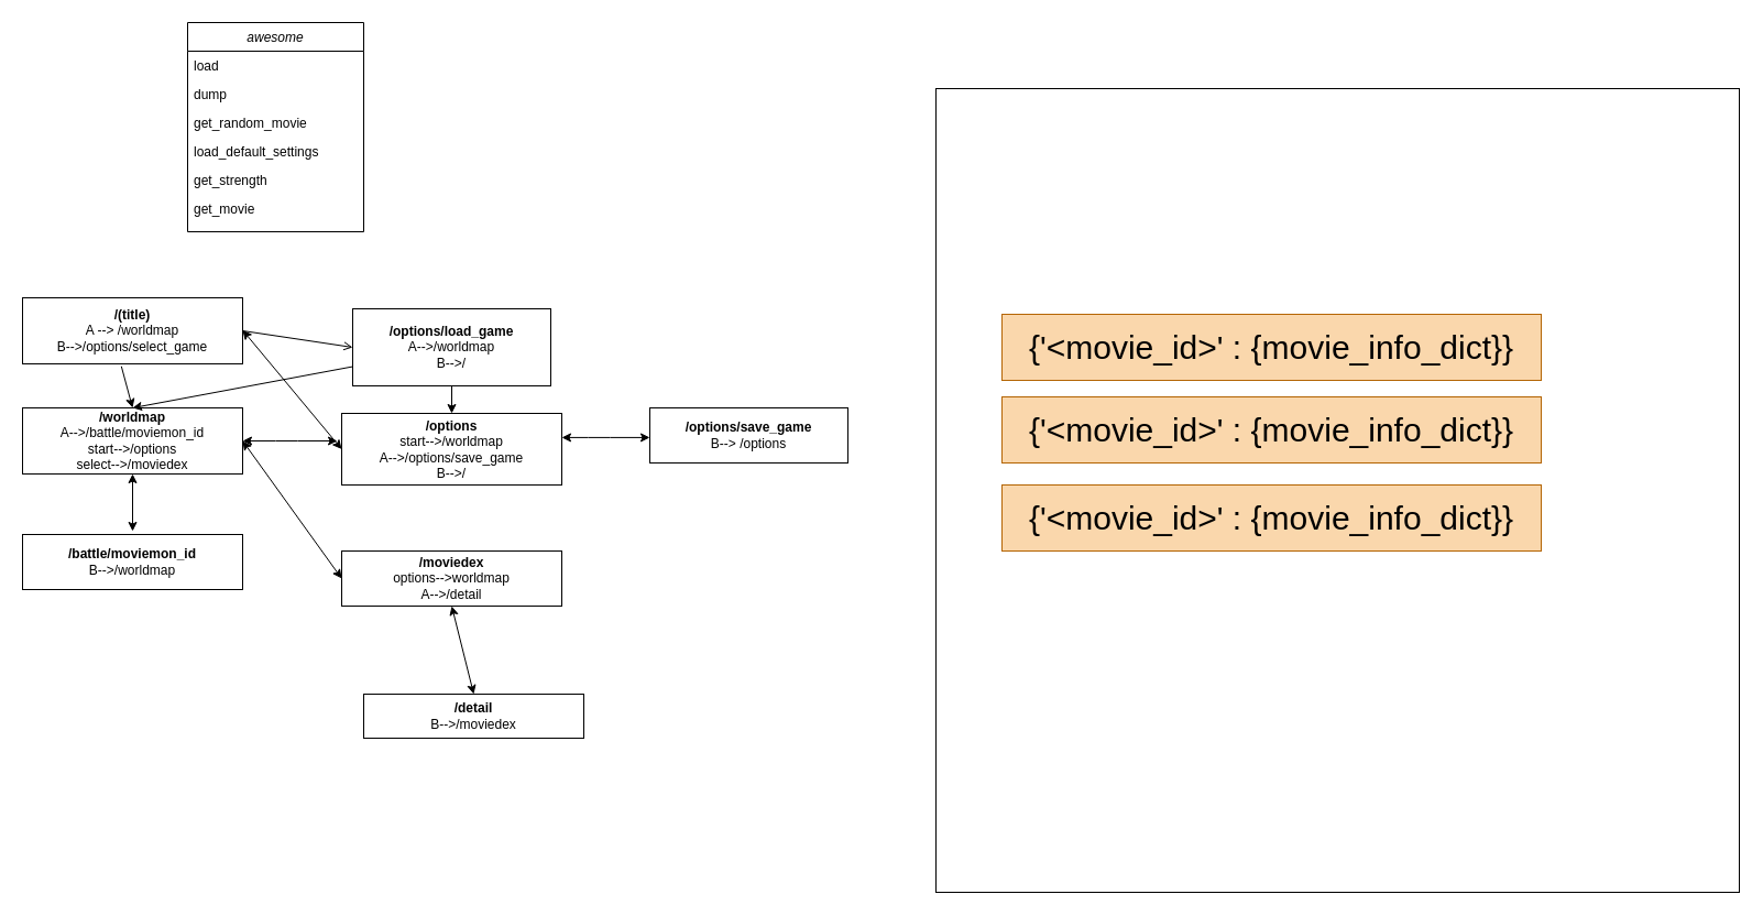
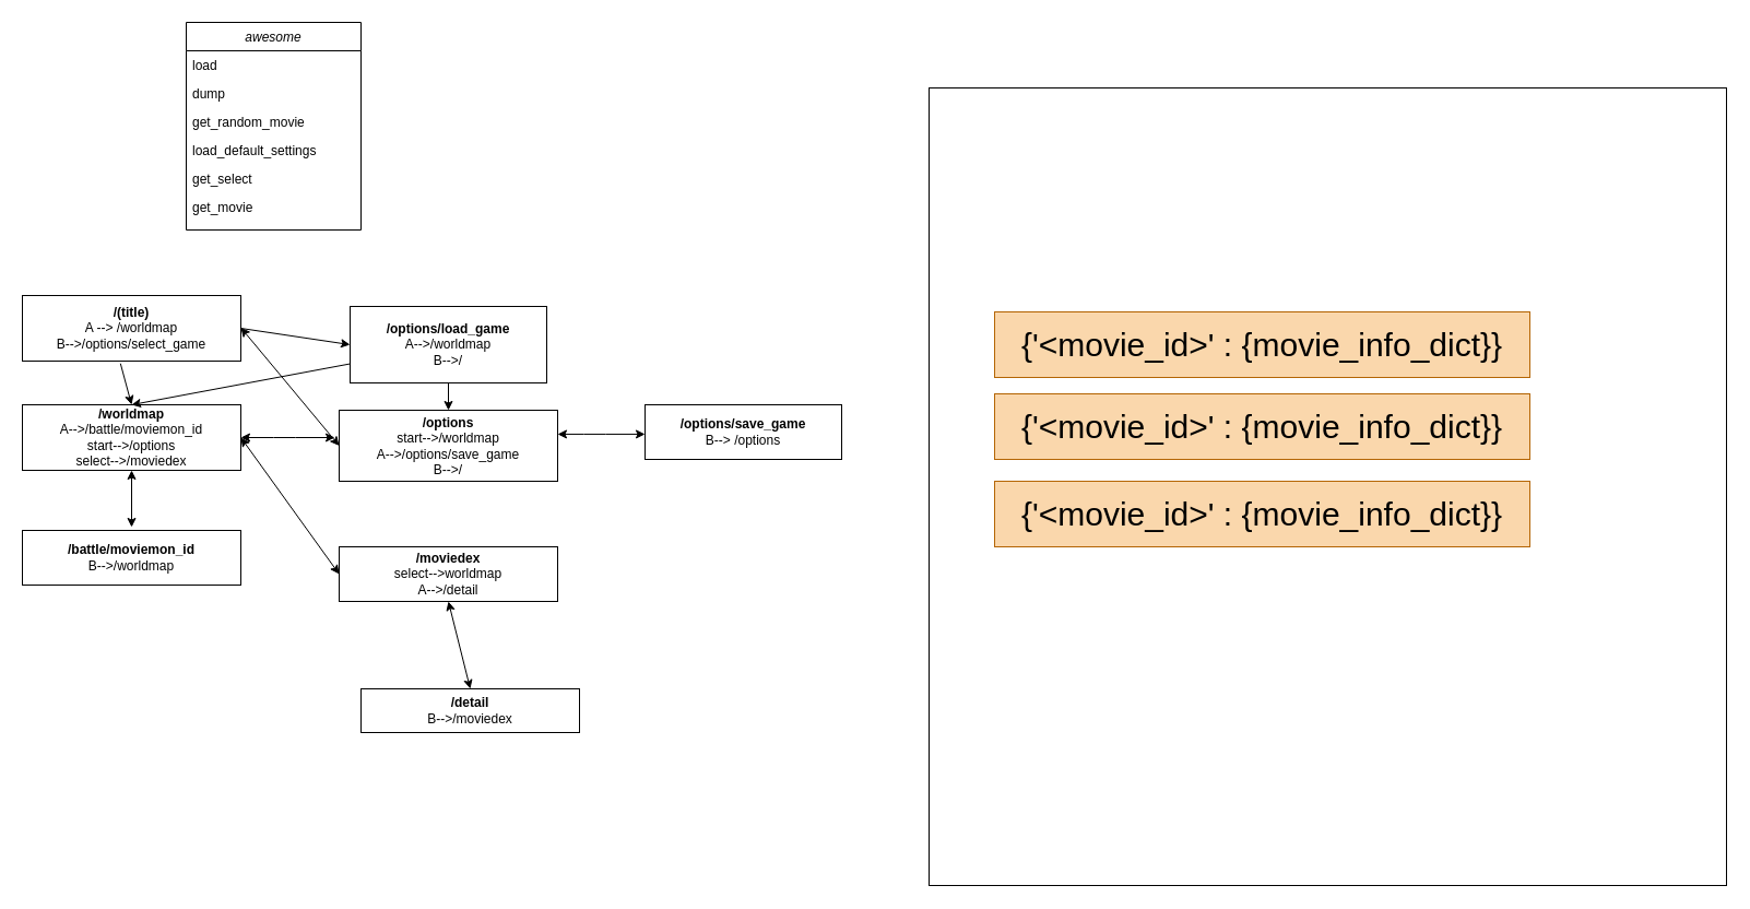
  <mxCell id="0" />
  <mxCell id="1" parent="0" />
  <mxCell id="2" value="awesome" style="swimlane;fontStyle=2;align=center;verticalAlign=top;childLayout=stackLayout;horizontal=1;startSize=26;horizontalStack=0;resizeParent=1;resizeLast=0;collapsible=1;marginBottom=0;rounded=0;shadow=0;strokeWidth=1;" parent="1" vertex="1"><mxGeometry x="170" y="20" width="160" height="190" as="geometry"><mxRectangle x="230" y="140" width="160" height="26" as="alternateBounds" /></mxGeometry></mxCell>
  <mxCell id="3" value="load" style="text;align=left;verticalAlign=top;spacingLeft=4;spacingRight=4;overflow=hidden;rotatable=0;points=[[0,0.5],[1,0.5]];portConstraint=eastwest;" parent="2" vertex="1"><mxGeometry y="26" width="160" height="26" as="geometry" /></mxCell>
  <mxCell id="4" value="dump" style="text;align=left;verticalAlign=top;spacingLeft=4;spacingRight=4;overflow=hidden;rotatable=0;points=[[0,0.5],[1,0.5]];portConstraint=eastwest;rounded=0;shadow=0;html=0;" parent="2" vertex="1"><mxGeometry y="52" width="160" height="26" as="geometry" /></mxCell>
  <mxCell id="5" value="get_random_movie" style="text;align=left;verticalAlign=top;spacingLeft=4;spacingRight=4;overflow=hidden;rotatable=0;points=[[0,0.5],[1,0.5]];portConstraint=eastwest;rounded=0;shadow=0;html=0;" parent="2" vertex="1"><mxGeometry y="78" width="160" height="26" as="geometry" /></mxCell>
  <mxCell id="6" value="load_default_settings" style="text;align=left;verticalAlign=top;spacingLeft=4;spacingRight=4;overflow=hidden;rotatable=0;points=[[0,0.5],[1,0.5]];portConstraint=eastwest;rounded=0;shadow=0;html=0;" parent="2" vertex="1"><mxGeometry y="104" width="160" height="26" as="geometry" /></mxCell>
- <mxCell id="7" value="get_strength" style="text;align=left;verticalAlign=top;spacingLeft=4;spacingRight=4;overflow=hidden;rotatable=0;points=[[0,0.5],[1,0.5]];portConstraint=eastwest;rounded=0;shadow=0;html=0;" parent="2" vertex="1"><mxGeometry y="130" width="160" height="26" as="geometry" /></mxCell>
+ <mxCell id="7" value="get_select" style="text;align=left;verticalAlign=top;spacingLeft=4;spacingRight=4;overflow=hidden;rotatable=0;points=[[0,0.5],[1,0.5]];portConstraint=eastwest;rounded=0;shadow=0;html=0;" parent="2" vertex="1"><mxGeometry y="130" width="160" height="26" as="geometry" /></mxCell>
  <mxCell id="8" value="get_movie" style="text;align=left;verticalAlign=top;spacingLeft=4;spacingRight=4;overflow=hidden;rotatable=0;points=[[0,0.5],[1,0.5]];portConstraint=eastwest;rounded=0;shadow=0;html=0;" parent="2" vertex="1"><mxGeometry y="156" width="160" height="26" as="geometry" /></mxCell>
  <mxCell id="9" value="&lt;b&gt;/(title)&lt;br&gt;&lt;/b&gt;A --&amp;gt; /worldmap&lt;br&gt;B--&amp;gt;/options/select_game" style="rounded=0;whiteSpace=wrap;html=1;" parent="1" vertex="1"><mxGeometry x="20" y="270" width="200" height="60" as="geometry" /></mxCell>
  <mxCell id="10" value="&lt;b&gt;/worldmap&lt;br&gt;&lt;/b&gt;A--&amp;gt;/battle/moviemon_id&lt;br&gt;start--&amp;gt;/options&lt;br&gt;select--&amp;gt;/moviedex" style="rounded=0;whiteSpace=wrap;html=1;" parent="1" vertex="1"><mxGeometry x="20" y="370" width="200" height="60" as="geometry" /></mxCell>
- <mxCell id="11" value="&lt;b&gt;/moviedex&lt;/b&gt;&lt;br&gt;options--&amp;gt;worldmap&lt;br&gt;A--&amp;gt;/detail" style="rounded=0;whiteSpace=wrap;html=1;" parent="1" vertex="1"><mxGeometry x="310" y="500" width="200" height="50" as="geometry" /></mxCell>
+ <mxCell id="11" value="&lt;b&gt;/moviedex&lt;/b&gt;&lt;br&gt;select--&amp;gt;worldmap&lt;br&gt;A--&amp;gt;/detail" style="rounded=0;whiteSpace=wrap;html=1;" parent="1" vertex="1"><mxGeometry x="310" y="500" width="200" height="50" as="geometry" /></mxCell>
  <mxCell id="12" value="&lt;b&gt;/detail&lt;/b&gt;&lt;br&gt;B--&amp;gt;/moviedex" style="rounded=0;whiteSpace=wrap;html=1;" parent="1" vertex="1"><mxGeometry x="330" y="630" width="200" height="40" as="geometry" /></mxCell>
  <mxCell id="13" value="&lt;b&gt;/options&lt;/b&gt;&lt;br&gt;start--&amp;gt;/worldmap&lt;br&gt;A--&amp;gt;/options/save_game&lt;br&gt;B--&amp;gt;/" style="rounded=0;whiteSpace=wrap;html=1;" parent="1" vertex="1"><mxGeometry x="310" y="375" width="200" height="65" as="geometry" /></mxCell>
  <mxCell id="14" value="&lt;b&gt;/battle/moviemon_id&lt;br&gt;&lt;/b&gt;B--&amp;gt;/worldmap" style="rounded=0;whiteSpace=wrap;html=1;" parent="1" vertex="1"><mxGeometry x="20" y="485" width="200" height="50" as="geometry" /></mxCell>
  <mxCell id="15" value="" style="edgeStyle=orthogonalEdgeStyle;rounded=0;orthogonalLoop=1;jettySize=auto;html=1;" parent="1" source="16" target="13" edge="1"><mxGeometry relative="1" as="geometry" /></mxCell>
  <mxCell id="16" value="&lt;b&gt;/options/load_game&lt;/b&gt;&lt;br&gt;A--&amp;gt;/worldmap&lt;br&gt;B--&amp;gt;/" style="rounded=0;whiteSpace=wrap;html=1;" parent="1" vertex="1"><mxGeometry x="320" y="280" width="180" height="70" as="geometry" /></mxCell>
  <mxCell id="17" value="&lt;b&gt;/options/save_game&lt;/b&gt;&lt;br&gt;B--&amp;gt; /options" style="rounded=0;whiteSpace=wrap;html=1;" parent="1" vertex="1"><mxGeometry x="590" y="370" width="180" height="50" as="geometry" /></mxCell>
  <mxCell id="18" value="" style="endArrow=classic;startArrow=classic;html=1;" parent="1" edge="1"><mxGeometry width="50" height="50" relative="1" as="geometry"><mxPoint x="120" y="482" as="sourcePoint" /><mxPoint x="120" y="430" as="targetPoint" /><Array as="points" /></mxGeometry></mxCell>
  <mxCell id="19" value="" style="endArrow=classic;startArrow=classic;html=1;" parent="1" edge="1"><mxGeometry width="50" height="50" relative="1" as="geometry"><mxPoint x="306" y="400" as="sourcePoint" /><mxPoint x="220" y="400" as="targetPoint" /><Array as="points"><mxPoint x="260" y="400" /></Array></mxGeometry></mxCell>
  <mxCell id="20" value="" style="endArrow=classic;startArrow=classic;html=1;exitX=0;exitY=0.5;exitDx=0;exitDy=0;" parent="1" source="11" edge="1"><mxGeometry width="50" height="50" relative="1" as="geometry"><mxPoint x="300" y="406.25" as="sourcePoint" /><mxPoint x="220" y="400" as="targetPoint" /><Array as="points" /></mxGeometry></mxCell>
  <mxCell id="21" value="" style="endArrow=classic;startArrow=classic;html=1;exitX=0.5;exitY=0;exitDx=0;exitDy=0;" parent="1" source="12" edge="1"><mxGeometry width="50" height="50" relative="1" as="geometry"><mxPoint x="500" y="545" as="sourcePoint" /><mxPoint x="410" y="550" as="targetPoint" /><Array as="points" /></mxGeometry></mxCell>
  <mxCell id="22" value="" style="endArrow=classic;startArrow=classic;html=1;exitX=0;exitY=0.5;exitDx=0;exitDy=0;" parent="1" source="13" edge="1"><mxGeometry width="50" height="50" relative="1" as="geometry"><mxPoint x="300" y="299.41" as="sourcePoint" /><mxPoint x="220" y="299.41" as="targetPoint" /><Array as="points" /></mxGeometry></mxCell>
  <mxCell id="23" value="" style="endArrow=classic;startArrow=classic;html=1;" parent="1" edge="1"><mxGeometry width="50" height="50" relative="1" as="geometry"><mxPoint x="590" y="396.91" as="sourcePoint" /><mxPoint x="510" y="396.91" as="targetPoint" /><Array as="points"><mxPoint x="544" y="396.91" /></Array></mxGeometry></mxCell>
  <mxCell id="24" value="" style="endArrow=classic;html=1;entryX=0.5;entryY=0;entryDx=0;entryDy=0;exitX=0;exitY=0.75;exitDx=0;exitDy=0;" parent="1" source="16" target="10" edge="1"><mxGeometry width="50" height="50" relative="1" as="geometry"><mxPoint x="370" y="700" as="sourcePoint" /><mxPoint x="420" y="650" as="targetPoint" /><Array as="points" /></mxGeometry></mxCell>
- <mxCell id="25" value="" style="endArrow=open;html=1;entryX=0;entryY=0.5;entryDx=0;entryDy=0;exitX=1;exitY=0.5;exitDx=0;exitDy=0;" parent="1" source="9" target="16" edge="1"><mxGeometry width="50" height="50" relative="1" as="geometry"><mxPoint x="337.143" y="330" as="sourcePoint" /><mxPoint x="130" y="380" as="targetPoint" /><Array as="points" /></mxGeometry></mxCell>
+ <mxCell id="25" value="" style="endArrow=classic;html=1;entryX=0;entryY=0.5;entryDx=0;entryDy=0;exitX=1;exitY=0.5;exitDx=0;exitDy=0;" parent="1" source="9" target="16" edge="1"><mxGeometry width="50" height="50" relative="1" as="geometry"><mxPoint x="337.143" y="330" as="sourcePoint" /><mxPoint x="130" y="380" as="targetPoint" /><Array as="points" /></mxGeometry></mxCell>
  <mxCell id="26" value="" style="endArrow=classic;html=1;entryX=0.5;entryY=0;entryDx=0;entryDy=0;exitX=0.449;exitY=1.037;exitDx=0;exitDy=0;exitPerimeter=0;" parent="1" source="9" target="10" edge="1"><mxGeometry width="50" height="50" relative="1" as="geometry"><mxPoint x="110" y="340" as="sourcePoint" /><mxPoint x="210" y="340" as="targetPoint" /><Array as="points" /></mxGeometry></mxCell>
  <mxCell id="27" value="" style="whiteSpace=wrap;html=1;aspect=fixed;fillColor=none;" vertex="1" parent="1"><mxGeometry x="850" y="80" width="730" height="730" as="geometry" /></mxCell>
  <mxCell id="28" value="&lt;font style=&quot;font-size: 30px&quot;&gt;{'&amp;lt;movie_id&amp;gt;' : {movie_info_dict}}&lt;/font&gt;" style="rounded=0;whiteSpace=wrap;html=1;fillColor=#fad7ac;strokeColor=#b46504;" vertex="1" parent="1"><mxGeometry x="910" y="440" width="490" height="60" as="geometry" /></mxCell>
  <mxCell id="29" value="&lt;font style=&quot;font-size: 30px&quot;&gt;{'&amp;lt;movie_id&amp;gt;' : {movie_info_dict}}&lt;/font&gt;" style="rounded=0;whiteSpace=wrap;html=1;fillColor=#fad7ac;strokeColor=#b46504;" vertex="1" parent="1"><mxGeometry x="910" y="360" width="490" height="60" as="geometry" /></mxCell>
  <mxCell id="30" value="&lt;font style=&quot;font-size: 30px&quot;&gt;{'&amp;lt;movie_id&amp;gt;' : {movie_info_dict}}&lt;/font&gt;" style="rounded=0;whiteSpace=wrap;html=1;fillColor=#fad7ac;strokeColor=#b46504;" vertex="1" parent="1"><mxGeometry x="910" y="285" width="490" height="60" as="geometry" /></mxCell>
